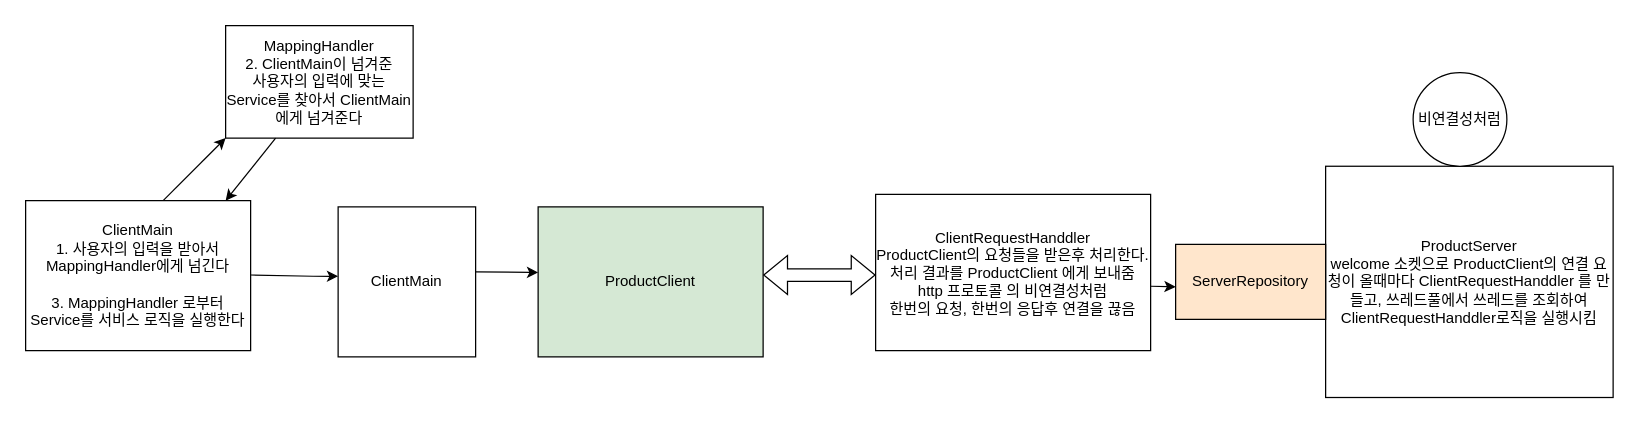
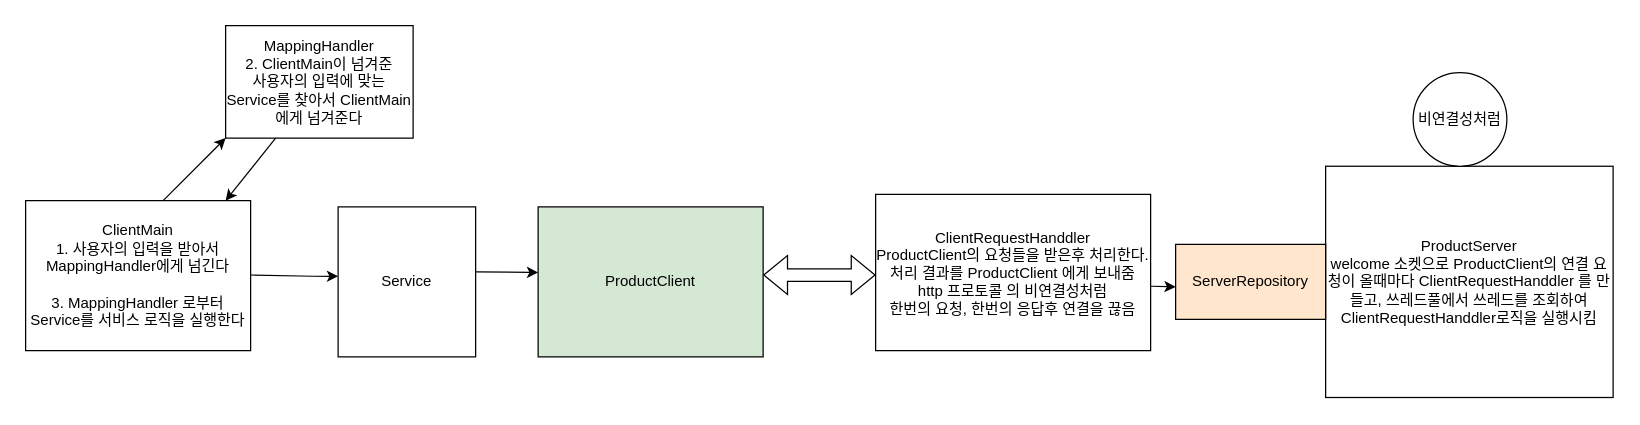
  <mxCell id="0" />
  <mxCell id="1" parent="0" />
  <mxCell id="2" value="ClientMain&lt;br&gt;1. 사용자의 입력을 받아서&lt;br&gt;MappingHandler에게 넘긴다&lt;br&gt;&lt;br&gt;3. MappingHandler 로부터 Service를 서비스 로직을 실행한다" style="rounded=0;whiteSpace=wrap;html=1;" vertex="1" parent="1"><mxGeometry x="20" y="160" width="180" height="120" as="geometry" /></mxCell>
- <mxCell id="3" value="ClientMain" style="rounded=0;whiteSpace=wrap;html=1;" vertex="1" parent="1"><mxGeometry x="270" y="165" width="110" height="120" as="geometry" /></mxCell>
+ <mxCell id="3" value="Service" style="rounded=0;whiteSpace=wrap;html=1;" vertex="1" parent="1"><mxGeometry x="270" y="165" width="110" height="120" as="geometry" /></mxCell>
  <mxCell id="4" value="ProductClient" style="rounded=0;whiteSpace=wrap;html=1;fillColor=#d5e8d4;" vertex="1" parent="1"><mxGeometry x="430" y="165" width="180" height="120" as="geometry" /></mxCell>
  <mxCell id="5" value="ClientRequestHanddler&lt;br&gt;ProductClient의 요청들을 받은후 처리한다.&lt;br&gt;처리 결과를 ProductClient 에게 보내줌&lt;br&gt;http 프로토콜 의 비연결성처럼&lt;br&gt;한번의 요청, 한번의 응답후 연결을 끊음" style="rounded=0;whiteSpace=wrap;html=1;" vertex="1" parent="1"><mxGeometry x="700" y="155" width="220" height="125" as="geometry" /></mxCell>
  <mxCell id="6" value="MappingHandler&lt;br&gt;2. ClientMain이 넘겨준&lt;br&gt;사용자의 입력에 맞는 Service를 찾아서 ClientMain에게 넘겨준다" style="rounded=0;whiteSpace=wrap;html=1;" vertex="1" parent="1"><mxGeometry x="180" y="20" width="150" height="90" as="geometry" /></mxCell>
  <mxCell id="7" value="" style="endArrow=classic;html=1;rounded=0;" edge="1" parent="1"><mxGeometry width="50" height="50" relative="1" as="geometry"><mxPoint x="200" y="219.5" as="sourcePoint" /><mxPoint x="270" y="220.5" as="targetPoint" /><Array as="points"><mxPoint x="250" y="220.5" /></Array></mxGeometry></mxCell>
  <mxCell id="8" value="" style="endArrow=classic;html=1;rounded=0;" edge="1" parent="1"><mxGeometry width="50" height="50" relative="1" as="geometry"><mxPoint x="380" y="217" as="sourcePoint" /><mxPoint x="430" y="217.5" as="targetPoint" /></mxGeometry></mxCell>
  <mxCell id="9" value="" style="endArrow=classic;html=1;rounded=0;" edge="1" parent="1"><mxGeometry width="50" height="50" relative="1" as="geometry"><mxPoint x="130" y="160" as="sourcePoint" /><mxPoint x="180" y="110" as="targetPoint" /></mxGeometry></mxCell>
  <mxCell id="10" value="" style="endArrow=classic;html=1;rounded=0;entryX=0.889;entryY=0;entryDx=0;entryDy=0;entryPerimeter=0;" edge="1" parent="1" target="2"><mxGeometry width="50" height="50" relative="1" as="geometry"><mxPoint x="220" y="110" as="sourcePoint" /><mxPoint x="160" y="150" as="targetPoint" /><Array as="points" /></mxGeometry></mxCell>
  <mxCell id="11" value="" style="shape=flexArrow;endArrow=classic;startArrow=classic;html=1;rounded=0;" edge="1" parent="1"><mxGeometry width="100" height="100" relative="1" as="geometry"><mxPoint x="610" y="219.5" as="sourcePoint" /><mxPoint x="700" y="219.5" as="targetPoint" /><Array as="points" /></mxGeometry></mxCell>
  <mxCell id="12" value="ProductServer&lt;br&gt;welcome 소켓으로 ProductClient의 연결 요청이 올때마다 ClientRequestHanddler 를 만들고, 쓰레드풀에서 쓰레드를 조회하여 ClientRequestHanddler로직을 실행시킴" style="rounded=0;whiteSpace=wrap;html=1;" vertex="1" parent="1"><mxGeometry x="1060" y="132.5" width="230" height="185" as="geometry" /></mxCell>
  <mxCell id="13" value="비연결성처럼&lt;br&gt;" style="ellipse;whiteSpace=wrap;html=1;aspect=fixed;" vertex="1" parent="1"><mxGeometry x="1130" y="57.5" width="75" height="75" as="geometry" /></mxCell>
  <mxCell id="14" value="ServerRepository" style="rounded=0;whiteSpace=wrap;html=1;fillColor=#ffe6cc;" vertex="1" parent="1"><mxGeometry x="940" y="195" width="120" height="60" as="geometry" /></mxCell>
  <mxCell id="15" value="" style="endArrow=classic;html=1;rounded=0;exitX=1;exitY=0.588;exitDx=0;exitDy=0;exitPerimeter=0;" edge="1" parent="1" source="5"><mxGeometry width="50" height="50" relative="1" as="geometry"><mxPoint x="920" y="225" as="sourcePoint" /><mxPoint x="940" y="229" as="targetPoint" /></mxGeometry></mxCell>
